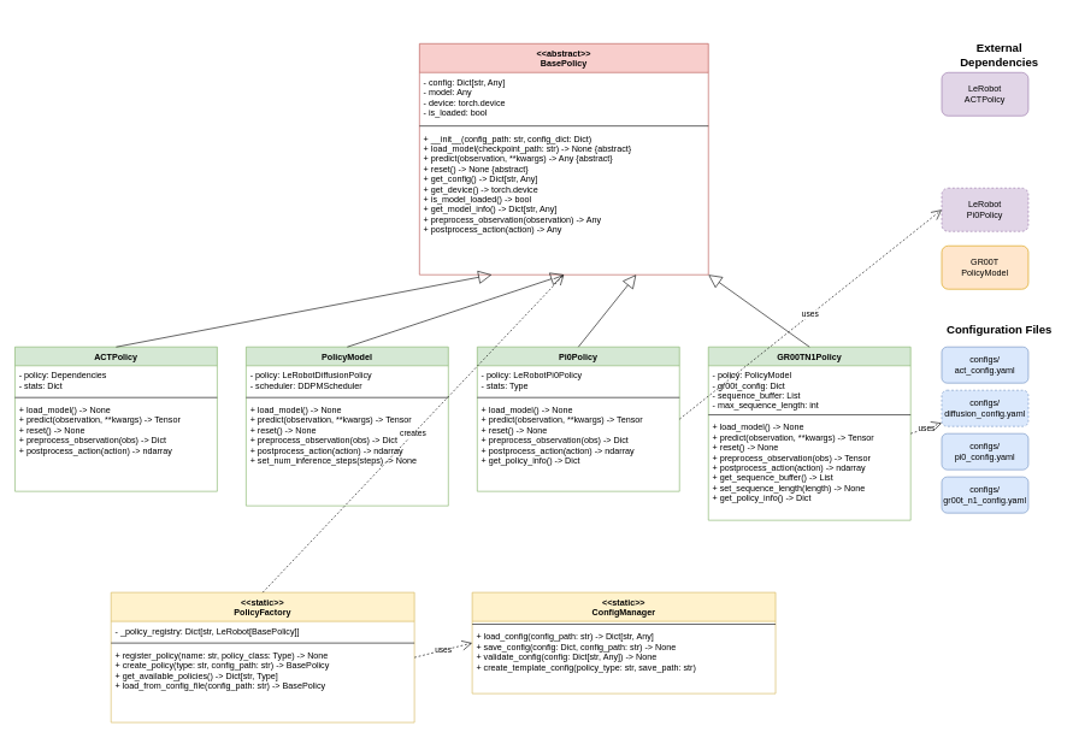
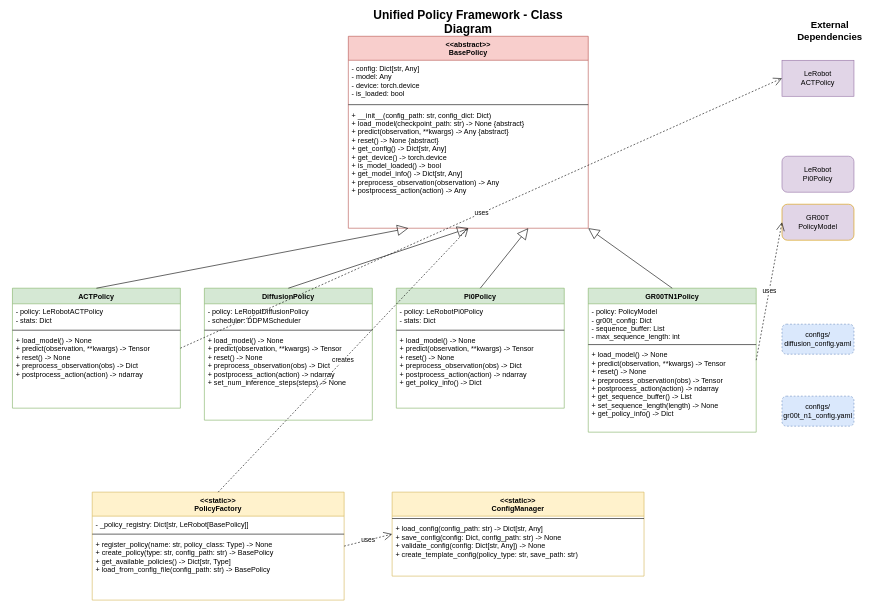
  <mxCell id="0" />
  <mxCell id="1" parent="0" />
  <mxCell id="2" value="&lt;&lt;abstract&gt;&gt;&#10;BasePolicy" style="swimlane;fontStyle=1;align=center;verticalAlign=top;childLayout=stackLayout;horizontal=1;startSize=40;horizontalStack=0;resizeParent=1;resizeParentMax=0;resizeLast=0;collapsible=1;marginBottom=0;fillColor=#f8cecc;strokeColor=#b85450;" vertex="1" parent="1"><mxGeometry x="580" y="60" width="400" height="320" as="geometry" /></mxCell>
  <mxCell id="3" value="- config: Dict[str, Any]&#10;- model: Any&#10;- device: torch.device&#10;- is_loaded: bool" style="text;strokeColor=none;fillColor=none;align=left;verticalAlign=top;spacingLeft=4;spacingRight=4;overflow=hidden;rotatable=0;points=[[0,0.5],[1,0.5]];portConstraint=eastwest;" vertex="1" parent="2"><mxGeometry y="40" width="400" height="70" as="geometry" /></mxCell>
  <mxCell id="4" value="" style="line;strokeWidth=1;fillColor=none;align=left;verticalAlign=middle;spacingTop=-1;spacingLeft=3;spacingRight=3;rotatable=0;labelPosition=right;points=[];portConstraint=eastwest;" vertex="1" parent="2"><mxGeometry y="110" width="400" height="8" as="geometry" /></mxCell>
  <mxCell id="5" value="+ __init__(config_path: str, config_dict: Dict)&#10;+ load_model(checkpoint_path: str) -&gt; None {abstract}&#10;+ predict(observation, **kwargs) -&gt; Any {abstract}&#10;+ reset() -&gt; None {abstract}&#10;+ get_config() -&gt; Dict[str, Any]&#10;+ get_device() -&gt; torch.device&#10;+ is_model_loaded() -&gt; bool&#10;+ get_model_info() -&gt; Dict[str, Any]&#10;+ preprocess_observation(observation) -&gt; Any&#10;+ postprocess_action(action) -&gt; Any" style="text;strokeColor=none;fillColor=none;align=left;verticalAlign=top;spacingLeft=4;spacingRight=4;overflow=hidden;rotatable=0;points=[[0,0.5],[1,0.5]];portConstraint=eastwest;" vertex="1" parent="2"><mxGeometry y="118" width="400" height="202" as="geometry" /></mxCell>
  <mxCell id="6" value="ACTPolicy" style="swimlane;fontStyle=1;align=center;verticalAlign=top;childLayout=stackLayout;horizontal=1;startSize=26;horizontalStack=0;resizeParent=1;resizeParentMax=0;resizeLast=0;collapsible=1;marginBottom=0;fillColor=#d5e8d4;strokeColor=#82b366;" vertex="1" parent="1"><mxGeometry x="20" y="480" width="280" height="200" as="geometry" /></mxCell>
- <mxCell id="7" value="- policy: Dependencies&#10;- stats: Dict" style="text;strokeColor=none;fillColor=none;align=left;verticalAlign=top;spacingLeft=4;spacingRight=4;overflow=hidden;rotatable=0;points=[[0,0.5],[1,0.5]];portConstraint=eastwest;" vertex="1" parent="6"><mxGeometry y="26" width="280" height="40" as="geometry" /></mxCell>
+ <mxCell id="7" value="- policy: LeRobotACTPolicy&#10;- stats: Dict" style="text;strokeColor=none;fillColor=none;align=left;verticalAlign=top;spacingLeft=4;spacingRight=4;overflow=hidden;rotatable=0;points=[[0,0.5],[1,0.5]];portConstraint=eastwest;" vertex="1" parent="6"><mxGeometry y="26" width="280" height="40" as="geometry" /></mxCell>
  <mxCell id="8" value="" style="line;strokeWidth=1;fillColor=none;align=left;verticalAlign=middle;spacingTop=-1;spacingLeft=3;spacingRight=3;rotatable=0;labelPosition=right;points=[];portConstraint=eastwest;" vertex="1" parent="6"><mxGeometry y="66" width="280" height="8" as="geometry" /></mxCell>
  <mxCell id="9" value="+ load_model() -&gt; None&#10;+ predict(observation, **kwargs) -&gt; Tensor&#10;+ reset() -&gt; None&#10;+ preprocess_observation(obs) -&gt; Dict&#10;+ postprocess_action(action) -&gt; ndarray" style="text;strokeColor=none;fillColor=none;align=left;verticalAlign=top;spacingLeft=4;spacingRight=4;overflow=hidden;rotatable=0;points=[[0,0.5],[1,0.5]];portConstraint=eastwest;" vertex="1" parent="6"><mxGeometry y="74" width="280" height="126" as="geometry" /></mxCell>
- <mxCell id="10" value="PolicyModel" style="swimlane;fontStyle=1;align=center;verticalAlign=top;childLayout=stackLayout;horizontal=1;startSize=26;horizontalStack=0;resizeParent=1;resizeParentMax=0;resizeLast=0;collapsible=1;marginBottom=0;fillColor=#d5e8d4;strokeColor=#82b366;" vertex="1" parent="1"><mxGeometry x="340" y="480" width="280" height="220" as="geometry" /></mxCell>
+ <mxCell id="10" value="DiffusionPolicy" style="swimlane;fontStyle=1;align=center;verticalAlign=top;childLayout=stackLayout;horizontal=1;startSize=26;horizontalStack=0;resizeParent=1;resizeParentMax=0;resizeLast=0;collapsible=1;marginBottom=0;fillColor=#d5e8d4;strokeColor=#82b366;" vertex="1" parent="1"><mxGeometry x="340" y="480" width="280" height="220" as="geometry" /></mxCell>
  <mxCell id="11" value="- policy: LeRobotDiffusionPolicy&#10;- scheduler: DDPMScheduler" style="text;strokeColor=none;fillColor=none;align=left;verticalAlign=top;spacingLeft=4;spacingRight=4;overflow=hidden;rotatable=0;points=[[0,0.5],[1,0.5]];portConstraint=eastwest;" vertex="1" parent="10"><mxGeometry y="26" width="280" height="40" as="geometry" /></mxCell>
  <mxCell id="12" value="" style="line;strokeWidth=1;fillColor=none;align=left;verticalAlign=middle;spacingTop=-1;spacingLeft=3;spacingRight=3;rotatable=0;labelPosition=right;points=[];portConstraint=eastwest;" vertex="1" parent="10"><mxGeometry y="66" width="280" height="8" as="geometry" /></mxCell>
  <mxCell id="13" value="+ load_model() -&gt; None&#10;+ predict(observation, **kwargs) -&gt; Tensor&#10;+ reset() -&gt; None&#10;+ preprocess_observation(obs) -&gt; Dict&#10;+ postprocess_action(action) -&gt; ndarray&#10;+ set_num_inference_steps(steps) -&gt; None" style="text;strokeColor=none;fillColor=none;align=left;verticalAlign=top;spacingLeft=4;spacingRight=4;overflow=hidden;rotatable=0;points=[[0,0.5],[1,0.5]];portConstraint=eastwest;" vertex="1" parent="10"><mxGeometry y="74" width="280" height="146" as="geometry" /></mxCell>
  <mxCell id="14" value="Pi0Policy" style="swimlane;fontStyle=1;align=center;verticalAlign=top;childLayout=stackLayout;horizontal=1;startSize=26;horizontalStack=0;resizeParent=1;resizeParentMax=0;resizeLast=0;collapsible=1;marginBottom=0;fillColor=#d5e8d4;strokeColor=#82b366;" vertex="1" parent="1"><mxGeometry x="660" y="480" width="280" height="200" as="geometry" /></mxCell>
- <mxCell id="15" value="- policy: LeRobotPi0Policy&#10;- stats: Type" style="text;strokeColor=none;fillColor=none;align=left;verticalAlign=top;spacingLeft=4;spacingRight=4;overflow=hidden;rotatable=0;points=[[0,0.5],[1,0.5]];portConstraint=eastwest;" vertex="1" parent="14"><mxGeometry y="26" width="280" height="40" as="geometry" /></mxCell>
+ <mxCell id="15" value="- policy: LeRobotPi0Policy&#10;- stats: Dict" style="text;strokeColor=none;fillColor=none;align=left;verticalAlign=top;spacingLeft=4;spacingRight=4;overflow=hidden;rotatable=0;points=[[0,0.5],[1,0.5]];portConstraint=eastwest;" vertex="1" parent="14"><mxGeometry y="26" width="280" height="40" as="geometry" /></mxCell>
  <mxCell id="16" value="" style="line;strokeWidth=1;fillColor=none;align=left;verticalAlign=middle;spacingTop=-1;spacingLeft=3;spacingRight=3;rotatable=0;labelPosition=right;points=[];portConstraint=eastwest;" vertex="1" parent="14"><mxGeometry y="66" width="280" height="8" as="geometry" /></mxCell>
  <mxCell id="17" value="+ load_model() -&gt; None&#10;+ predict(observation, **kwargs) -&gt; Tensor&#10;+ reset() -&gt; None&#10;+ preprocess_observation(obs) -&gt; Dict&#10;+ postprocess_action(action) -&gt; ndarray&#10;+ get_policy_info() -&gt; Dict" style="text;strokeColor=none;fillColor=none;align=left;verticalAlign=top;spacingLeft=4;spacingRight=4;overflow=hidden;rotatable=0;points=[[0,0.5],[1,0.5]];portConstraint=eastwest;" vertex="1" parent="14"><mxGeometry y="74" width="280" height="126" as="geometry" /></mxCell>
  <mxCell id="18" value="GR00TN1Policy" style="swimlane;fontStyle=1;align=center;verticalAlign=top;childLayout=stackLayout;horizontal=1;startSize=26;horizontalStack=0;resizeParent=1;resizeParentMax=0;resizeLast=0;collapsible=1;marginBottom=0;fillColor=#d5e8d4;strokeColor=#82b366;" vertex="1" parent="1"><mxGeometry x="980" y="480" width="280" height="240" as="geometry" /></mxCell>
  <mxCell id="19" value="- policy: PolicyModel&#10;- gr00t_config: Dict&#10;- sequence_buffer: List&#10;- max_sequence_length: int" style="text;strokeColor=none;fillColor=none;align=left;verticalAlign=top;spacingLeft=4;spacingRight=4;overflow=hidden;rotatable=0;points=[[0,0.5],[1,0.5]];portConstraint=eastwest;" vertex="1" parent="18"><mxGeometry y="26" width="280" height="64" as="geometry" /></mxCell>
  <mxCell id="20" value="" style="line;strokeWidth=1;fillColor=none;align=left;verticalAlign=middle;spacingTop=-1;spacingLeft=3;spacingRight=3;rotatable=0;labelPosition=right;points=[];portConstraint=eastwest;" vertex="1" parent="18"><mxGeometry y="90" width="280" height="8" as="geometry" /></mxCell>
  <mxCell id="21" value="+ load_model() -&gt; None&#10;+ predict(observation, **kwargs) -&gt; Tensor&#10;+ reset() -&gt; None&#10;+ preprocess_observation(obs) -&gt; Tensor&#10;+ postprocess_action(action) -&gt; ndarray&#10;+ get_sequence_buffer() -&gt; List&#10;+ set_sequence_length(length) -&gt; None&#10;+ get_policy_info() -&gt; Dict" style="text;strokeColor=none;fillColor=none;align=left;verticalAlign=top;spacingLeft=4;spacingRight=4;overflow=hidden;rotatable=0;points=[[0,0.5],[1,0.5]];portConstraint=eastwest;" vertex="1" parent="18"><mxGeometry y="98" width="280" height="142" as="geometry" /></mxCell>
  <mxCell id="22" value="&lt;&lt;static&gt;&gt;&#10;PolicyFactory" style="swimlane;fontStyle=1;align=center;verticalAlign=top;childLayout=stackLayout;horizontal=1;startSize=40;horizontalStack=0;resizeParent=1;resizeParentMax=0;resizeLast=0;collapsible=1;marginBottom=0;fillColor=#fff2cc;strokeColor=#d6b656;" vertex="1" parent="1"><mxGeometry x="153" y="820" width="420" height="180" as="geometry" /></mxCell>
  <mxCell id="23" value="- _policy_registry: Dict[str, LeRobot[BasePolicy]]" style="text;strokeColor=none;fillColor=none;align=left;verticalAlign=top;spacingLeft=4;spacingRight=4;overflow=hidden;rotatable=0;points=[[0,0.5],[1,0.5]];portConstraint=eastwest;" vertex="1" parent="22"><mxGeometry y="40" width="420" height="26" as="geometry" /></mxCell>
  <mxCell id="24" value="" style="line;strokeWidth=1;fillColor=none;align=left;verticalAlign=middle;spacingTop=-1;spacingLeft=3;spacingRight=3;rotatable=0;labelPosition=right;points=[];portConstraint=eastwest;" vertex="1" parent="22"><mxGeometry y="66" width="420" height="8" as="geometry" /></mxCell>
  <mxCell id="25" value="+ register_policy(name: str, policy_class: Type) -&gt; None&#10;+ create_policy(type: str, config_path: str) -&gt; BasePolicy&#10;+ get_available_policies() -&gt; Dict[str, Type]&#10;+ load_from_config_file(config_path: str) -&gt; BasePolicy" style="text;strokeColor=none;fillColor=none;align=left;verticalAlign=top;spacingLeft=4;spacingRight=4;overflow=hidden;rotatable=0;points=[[0,0.5],[1,0.5]];portConstraint=eastwest;" vertex="1" parent="22"><mxGeometry y="74" width="420" height="106" as="geometry" /></mxCell>
  <mxCell id="26" value="&lt;&lt;static&gt;&gt;&#10;ConfigManager" style="swimlane;fontStyle=1;align=center;verticalAlign=top;childLayout=stackLayout;horizontal=1;startSize=40;horizontalStack=0;resizeParent=1;resizeParentMax=0;resizeLast=0;collapsible=1;marginBottom=0;fillColor=#fff2cc;strokeColor=#d6b656;" vertex="1" parent="1"><mxGeometry x="653" y="820" width="420" height="140" as="geometry" /></mxCell>
  <mxCell id="27" value="" style="line;strokeWidth=1;fillColor=none;align=left;verticalAlign=middle;spacingTop=-1;spacingLeft=3;spacingRight=3;rotatable=0;labelPosition=right;points=[];portConstraint=eastwest;" vertex="1" parent="26"><mxGeometry y="40" width="420" height="8" as="geometry" /></mxCell>
  <mxCell id="28" value="+ load_config(config_path: str) -&gt; Dict[str, Any]&#10;+ save_config(config: Dict, config_path: str) -&gt; None&#10;+ validate_config(config: Dict[str, Any]) -&gt; None&#10;+ create_template_config(policy_type: str, save_path: str)" style="text;strokeColor=none;fillColor=none;align=left;verticalAlign=top;spacingLeft=4;spacingRight=4;overflow=hidden;rotatable=0;points=[[0,0.5],[1,0.5]];portConstraint=eastwest;" vertex="1" parent="26"><mxGeometry y="48" width="420" height="92" as="geometry" /></mxCell>
  <mxCell id="29" value="" style="endArrow=block;endSize=16;endFill=0;html=1;entryX=0.25;entryY=1;entryDx=0;entryDy=0;exitX=0.5;exitY=0;exitDx=0;exitDy=0;" edge="1" parent="1" source="6" target="2"><mxGeometry width="160" relative="1" as="geometry"><mxPoint x="160" y="420" as="sourcePoint" /><mxPoint x="320" y="420" as="targetPoint" /></mxGeometry></mxCell>
  <mxCell id="30" value="" style="endArrow=block;endSize=16;endFill=0;html=1;entryX=0.5;entryY=1;entryDx=0;entryDy=0;exitX=0.5;exitY=0;exitDx=0;exitDy=0;" edge="1" parent="1" source="10" target="2"><mxGeometry width="160" relative="1" as="geometry"><mxPoint x="480" y="420" as="sourcePoint" /><mxPoint x="640" y="420" as="targetPoint" /></mxGeometry></mxCell>
  <mxCell id="31" value="" style="endArrow=block;endSize=16;endFill=0;html=1;entryX=0.75;entryY=1;entryDx=0;entryDy=0;exitX=0.5;exitY=0;exitDx=0;exitDy=0;" edge="1" parent="1" source="14" target="2"><mxGeometry width="160" relative="1" as="geometry"><mxPoint x="800" y="420" as="sourcePoint" /><mxPoint x="960" y="420" as="targetPoint" /></mxGeometry></mxCell>
  <mxCell id="32" value="" style="endArrow=block;endSize=16;endFill=0;html=1;entryX=1;entryY=1;entryDx=0;entryDy=0;exitX=0.5;exitY=0;exitDx=0;exitDy=0;" edge="1" parent="1" source="18" target="2"><mxGeometry width="160" relative="1" as="geometry"><mxPoint x="1120" y="420" as="sourcePoint" /><mxPoint x="1280" y="420" as="targetPoint" /></mxGeometry></mxCell>
  <mxCell id="33" value="creates" style="endArrow=open;endFill=1;endSize=12;html=1;entryX=0.5;entryY=1;entryDx=0;entryDy=0;exitX=0.5;exitY=0;exitDx=0;exitDy=0;dashed=1;" edge="1" parent="1" source="22" target="2"><mxGeometry width="160" relative="1" as="geometry"><mxPoint x="363" y="770" as="sourcePoint" /><mxPoint x="523" y="770" as="targetPoint" /><mxPoint as="offset" /></mxGeometry></mxCell>
  <mxCell id="34" value="uses" style="endArrow=open;endFill=1;endSize=12;html=1;entryX=0;entryY=0.5;entryDx=0;entryDy=0;exitX=1;exitY=0.5;exitDx=0;exitDy=0;dashed=1;" edge="1" parent="1" source="22" target="26"><mxGeometry width="160" relative="1" as="geometry"><mxPoint x="573" y="910" as="sourcePoint" /><mxPoint x="733" y="910" as="targetPoint" /><mxPoint as="offset" /></mxGeometry></mxCell>
- <mxCell id="35" value="External Dependencies" style="text;html=1;strokeColor=none;fillColor=none;align=center;verticalAlign=middle;whiteSpace=wrap;rounded=0;fontStyle=1;fontSize=16;" vertex="1" parent="1"><mxGeometry x="1303" y="60" width="160" height="30" as="geometry" /></mxCell>
- <mxCell id="36" value="LeRobot&#10;ACTPolicy" style="rounded=1;whiteSpace=wrap;html=1;fillColor=#e1d5e7;strokeColor=#9673a6;" vertex="1" parent="1"><mxGeometry x="1303" y="100" width="120" height="60" as="geometry" /></mxCell>
- <mxCell id="37" value="LeRobot&#10;Pi0Policy" style="rounded=1;whiteSpace=wrap;html=1;fillColor=#e1d5e7;strokeColor=#9673a6;dashed=1;" vertex="1" parent="1"><mxGeometry x="1303" y="260" width="120" height="60" as="geometry" /></mxCell>
- <mxCell id="38" value="GR00T&#10;PolicyModel" style="rounded=1;whiteSpace=wrap;html=1;fillColor=#ffe6cc;strokeColor=#d79b00;" vertex="1" parent="1"><mxGeometry x="1303" y="340" width="120" height="60" as="geometry" /></mxCell>
- <mxCell id="40" value="uses" style="endArrow=open;endFill=1;endSize=12;html=1;entryX=0;entryY=0.5;entryDx=0;entryDy=0;exitX=1;exitY=0.5;exitDx=0;exitDy=0;dashed=1;" edge="1" parent="1" source="14" target="37"><mxGeometry width="160" relative="1" as="geometry"><mxPoint x="943" y="580" as="sourcePoint" /><mxPoint x="1103" y="580" as="targetPoint" /><mxPoint as="offset" /></mxGeometry></mxCell>
- <mxCell id="41" value="uses" style="endArrow=open;endFill=1;endSize=12;html=1;exitX=1;exitY=0.5;exitDx=0;exitDy=0;dashed=1;" edge="1" parent="1" source="18" target="44"><mxGeometry width="160" relative="1" as="geometry"><mxPoint x="1263" y="600" as="sourcePoint" /><mxPoint x="1423" y="600" as="targetPoint" /><mxPoint as="offset" /></mxGeometry></mxCell>
- <mxCell id="42" value="Configuration Files" style="text;html=1;strokeColor=none;fillColor=none;align=center;verticalAlign=middle;whiteSpace=wrap;rounded=0;fontStyle=1;fontSize=16;" vertex="1" parent="1"><mxGeometry x="1303" y="440" width="160" height="30" as="geometry" /></mxCell>
- <mxCell id="43" value="configs/&#10;act_config.yaml" style="rounded=1;whiteSpace=wrap;html=1;fillColor=#dae8fc;strokeColor=#6c8ebf;" vertex="1" parent="1"><mxGeometry x="1303" y="480" width="120" height="50" as="geometry" /></mxCell>
+ <mxCell id="35" value="External Dependencies" style="text;html=1;strokeColor=none;fillColor=none;align=center;verticalAlign=middle;whiteSpace=wrap;rounded=0;fontStyle=1;fontSize=16;" vertex="1" parent="1"><mxGeometry x="1303" y="35" width="160" height="30" as="geometry" /></mxCell>
+ <mxCell id="36" value="LeRobot&#10;ACTPolicy" style="whiteSpace=wrap;html=1;fillColor=#e1d5e7;strokeColor=#9673a6;rounded=0;" vertex="1" parent="1"><mxGeometry x="1303" y="100" width="120" height="60" as="geometry" /></mxCell>
+ <mxCell id="37" value="LeRobot&#10;Pi0Policy" style="rounded=1;whiteSpace=wrap;html=1;fillColor=#e1d5e7;strokeColor=#9673a6;" vertex="1" parent="1"><mxGeometry x="1303" y="260" width="120" height="60" as="geometry" /></mxCell>
+ <mxCell id="38" value="GR00T&#10;PolicyModel" style="rounded=1;whiteSpace=wrap;html=1;fillColor=#e1d5e7;strokeColor=#d79b00;" vertex="1" parent="1"><mxGeometry x="1303" y="340" width="120" height="60" as="geometry" /></mxCell>
+ <mxCell id="39" value="uses" style="endArrow=open;endFill=1;endSize=12;html=1;entryX=0;entryY=0.5;entryDx=0;entryDy=0;exitX=1;exitY=0.5;exitDx=0;exitDy=0;dashed=1;" edge="1" parent="1" source="6" target="36"><mxGeometry width="160" relative="1" as="geometry"><mxPoint x="303" y="580" as="sourcePoint" /><mxPoint x="463" y="580" as="targetPoint" /><mxPoint as="offset" /></mxGeometry></mxCell>
+ <mxCell id="41" value="uses" style="endArrow=open;endFill=1;endSize=12;html=1;entryX=0;entryY=0.5;entryDx=0;entryDy=0;exitX=1;exitY=0.5;exitDx=0;exitDy=0;dashed=1;" edge="1" parent="1" source="18" target="38"><mxGeometry width="160" relative="1" as="geometry"><mxPoint x="1263" y="600" as="sourcePoint" /><mxPoint x="1423" y="600" as="targetPoint" /><mxPoint as="offset" /></mxGeometry></mxCell>
  <mxCell id="44" value="configs/&#10;diffusion_config.yaml" style="rounded=1;whiteSpace=wrap;html=1;fillColor=#dae8fc;strokeColor=#6c8ebf;dashed=1;" vertex="1" parent="1"><mxGeometry x="1303" y="540" width="120" height="50" as="geometry" /></mxCell>
- <mxCell id="45" value="configs/&#10;pi0_config.yaml" style="rounded=1;whiteSpace=wrap;html=1;fillColor=#dae8fc;strokeColor=#6c8ebf;" vertex="1" parent="1"><mxGeometry x="1303" y="600" width="120" height="50" as="geometry" /></mxCell>
- <mxCell id="46" value="configs/&#10;gr00t_n1_config.yaml" style="rounded=1;whiteSpace=wrap;html=1;fillColor=#dae8fc;strokeColor=#6c8ebf;" vertex="1" parent="1"><mxGeometry x="1303" y="660" width="120" height="50" as="geometry" /></mxCell>
+ <mxCell id="46" value="configs/&#10;gr00t_n1_config.yaml" style="rounded=1;whiteSpace=wrap;html=1;fillColor=#dae8fc;strokeColor=#6c8ebf;dashed=1;" vertex="1" parent="1"><mxGeometry x="1303" y="660" width="120" height="50" as="geometry" /></mxCell>
+ <mxCell id="47" value="Unified Policy Framework - Class Diagram" style="text;html=1;strokeColor=none;fillColor=none;align=center;verticalAlign=middle;whiteSpace=wrap;rounded=0;fontStyle=1;fontSize=20;" vertex="1" parent="1"><mxGeometry x="580" y="20" width="400" height="30" as="geometry" /></mxCell>
